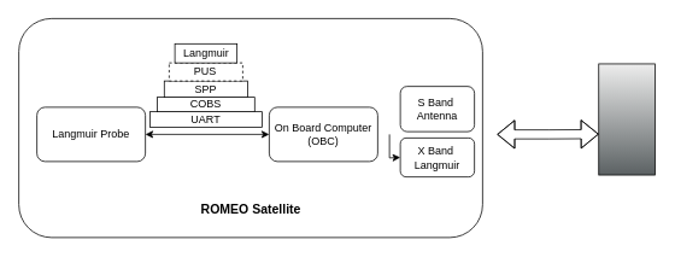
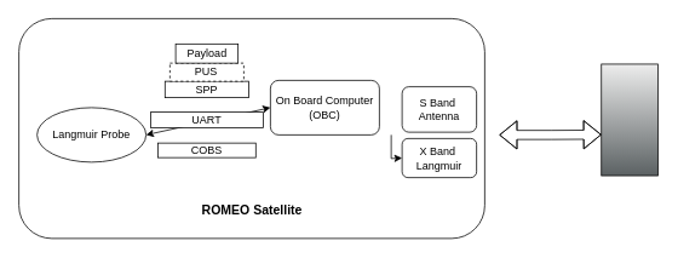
  <mxCell id="0" />
  <mxCell id="1" parent="0" />
  <mxCell id="2" value="" style="rounded=1;whiteSpace=wrap;html=1;" vertex="1" parent="1"><mxGeometry x="20" y="20" width="513" height="242" as="geometry" /></mxCell>
  <mxCell id="3" value="&lt;font style=&quot;font-size: 14px;&quot;&gt;&lt;b&gt;ROMEO Satellite&lt;/b&gt;&lt;/font&gt;" style="text;strokeColor=none;align=center;fillColor=none;html=1;verticalAlign=middle;whiteSpace=wrap;rounded=0;" vertex="1" parent="1"><mxGeometry x="191.5" y="216" width="170" height="30" as="geometry" /></mxCell>
  <mxCell id="4" value="" style="shape=mxgraph.networks2.icon;aspect=fixed;fillColor=#EDEDED;strokeColor=#000000;gradientColor=#5B6163;network2IconShadow=1;network2bgFillColor=none;network2Icon=mxgraph.networks2.antenna;network2IconYOffset=0.0;network2IconW=0.508;network2IconH=1.0;" vertex="1" parent="1"><mxGeometry x="661.5" y="70.1" width="62.4" height="122.8" as="geometry" /></mxCell>
  <mxCell id="5" value="S Band&amp;nbsp;&lt;div&gt;Antenna&lt;/div&gt;" style="rounded=1;whiteSpace=wrap;html=1;" vertex="1" parent="1"><mxGeometry x="442" y="95" width="82" height="50" as="geometry" /></mxCell>
  <mxCell id="6" value="X Band&amp;nbsp;&lt;div&gt;Langmuir&lt;/div&gt;" style="rounded=1;whiteSpace=wrap;html=1;" vertex="1" parent="1"><mxGeometry x="442" y="152" width="82" height="43" as="geometry" /></mxCell>
- <mxCell id="7" value="On Board Computer&lt;div&gt;(OBC)&lt;/div&gt;" style="rounded=1;whiteSpace=wrap;html=1;" vertex="1" parent="1"><mxGeometry x="297" y="118" width="120" height="60" as="geometry" /></mxCell>
- <mxCell id="8" value="Langmuir Probe" style="rounded=1;whiteSpace=wrap;html=1;" vertex="1" parent="1"><mxGeometry x="40" y="118" width="120" height="60" as="geometry" /></mxCell>
+ <mxCell id="7" value="On Board Computer&lt;div&gt;(OBC)&lt;/div&gt;" style="rounded=1;whiteSpace=wrap;html=1;" vertex="1" parent="1"><mxGeometry x="297" y="88" width="120" height="60" as="geometry" /></mxCell>
+ <mxCell id="8" value="Langmuir Probe" style="ellipse;whiteSpace=wrap;html=1;" vertex="1" parent="1"><mxGeometry x="40" y="118" width="120" height="60" as="geometry" /></mxCell>
  <mxCell id="9" value="" style="endArrow=classic;startArrow=classic;html=1;rounded=0;exitX=1;exitY=0.5;exitDx=0;exitDy=0;entryX=0;entryY=0.5;entryDx=0;entryDy=0;" edge="1" parent="1" source="8" target="7"><mxGeometry width="50" height="50" relative="1" as="geometry"><mxPoint x="330" y="243" as="sourcePoint" /><mxPoint x="380" y="193" as="targetPoint" /></mxGeometry></mxCell>
  <mxCell id="10" value="UART" style="rounded=0;whiteSpace=wrap;html=1;" vertex="1" parent="1"><mxGeometry x="165" y="123" width="124" height="17" as="geometry" /></mxCell>
- <mxCell id="11" value="COBS" style="rounded=0;whiteSpace=wrap;html=1;" vertex="1" parent="1"><mxGeometry x="173.13" y="107" width="107.75" height="16" as="geometry" /></mxCell>
+ <mxCell id="11" value="COBS" style="rounded=0;whiteSpace=wrap;html=1;" vertex="1" parent="1"><mxGeometry x="173.13" y="157" width="107.75" height="16" as="geometry" /></mxCell>
  <mxCell id="12" value="SPP" style="rounded=0;whiteSpace=wrap;html=1;" vertex="1" parent="1"><mxGeometry x="180.88" y="89" width="92.25" height="18" as="geometry" /></mxCell>
  <mxCell id="13" value="PUS" style="rounded=0;whiteSpace=wrap;html=1;dashed=1;" vertex="1" parent="1"><mxGeometry x="186.32" y="69" width="81.37" height="20" as="geometry" /></mxCell>
  <mxCell id="14" value="" style="shape=flexArrow;endArrow=classic;startArrow=classic;html=1;rounded=0;" edge="1" parent="1"><mxGeometry width="100" height="100" relative="1" as="geometry"><mxPoint x="549" y="148.03" as="sourcePoint" /><mxPoint x="661.5" y="147.712" as="targetPoint" /><Array as="points"><mxPoint x="607" y="148.03" /></Array></mxGeometry></mxCell>
- <mxCell id="15" value="Langmuir" style="rounded=0;whiteSpace=wrap;html=1;" vertex="1" parent="1"><mxGeometry x="192.63" y="47.9" width="68.75" height="21.1" as="geometry" /></mxCell>
+ <mxCell id="15" value="Payload" style="rounded=0;whiteSpace=wrap;html=1;" vertex="1" parent="1"><mxGeometry x="192.63" y="47.9" width="68.75" height="21.1" as="geometry" /></mxCell>
  <mxCell id="16" value="" style="endArrow=classic;html=1;rounded=0;entryX=0;entryY=0.5;entryDx=0;entryDy=0;" edge="1" parent="1" target="6"><mxGeometry width="50" height="50" relative="1" as="geometry"><mxPoint x="430" y="148" as="sourcePoint" /><mxPoint x="294" y="114" as="targetPoint" /><Array as="points"><mxPoint x="430" y="174" /></Array></mxGeometry></mxCell>
